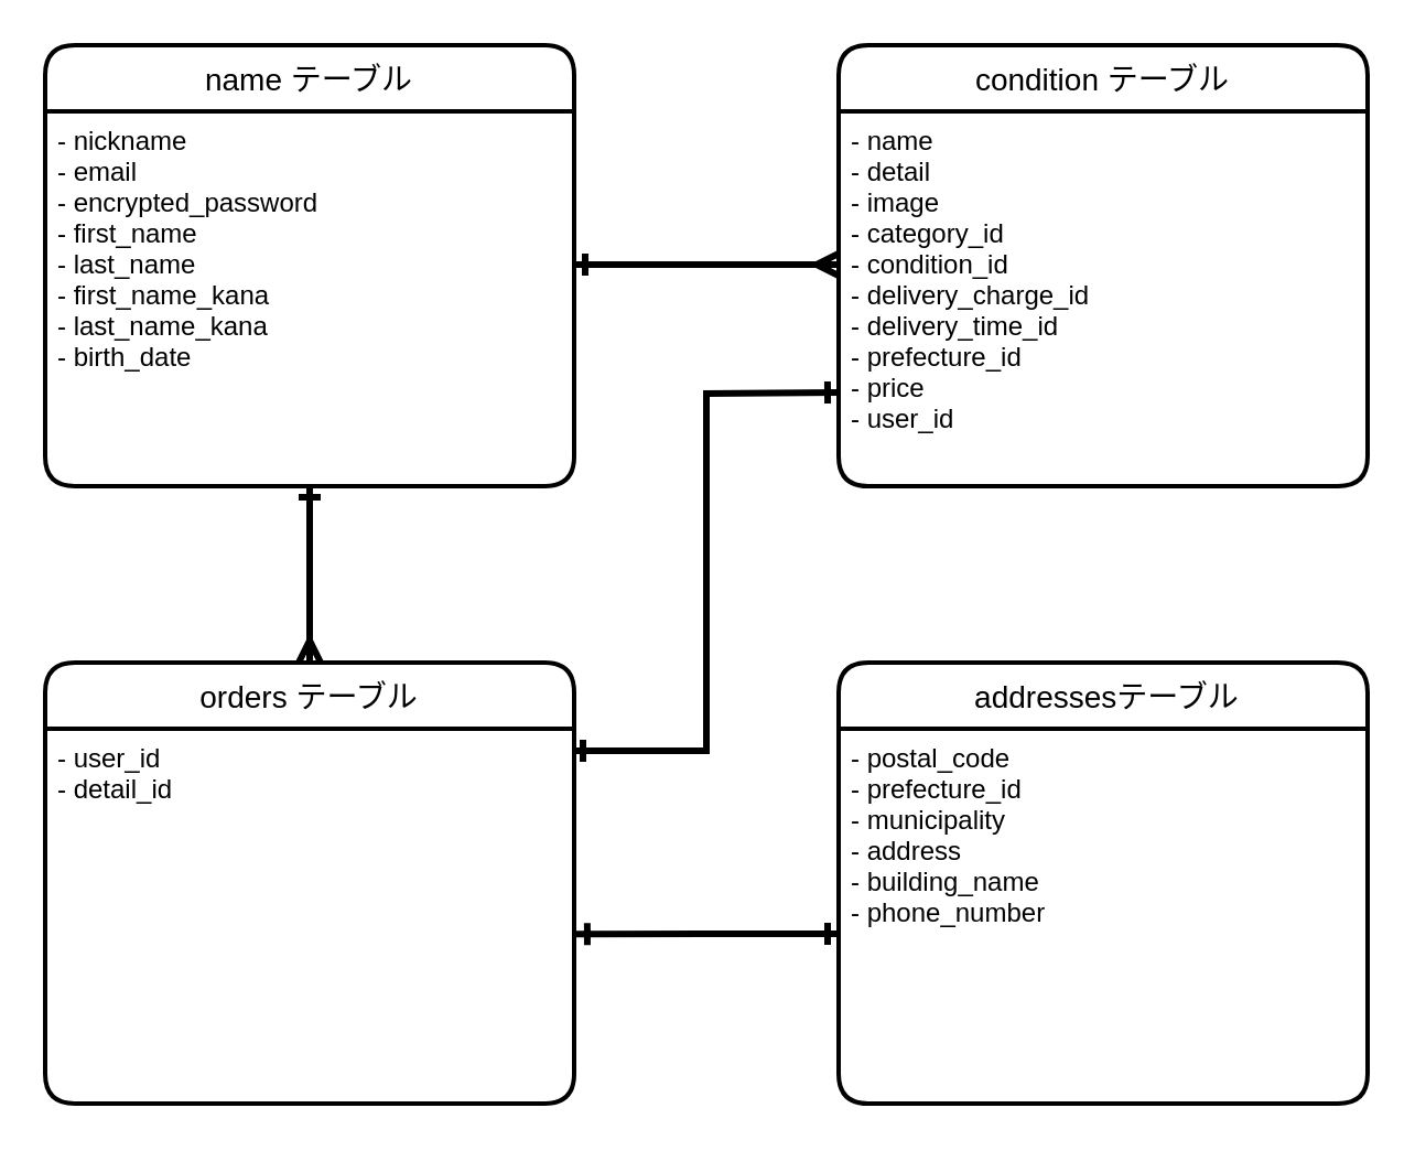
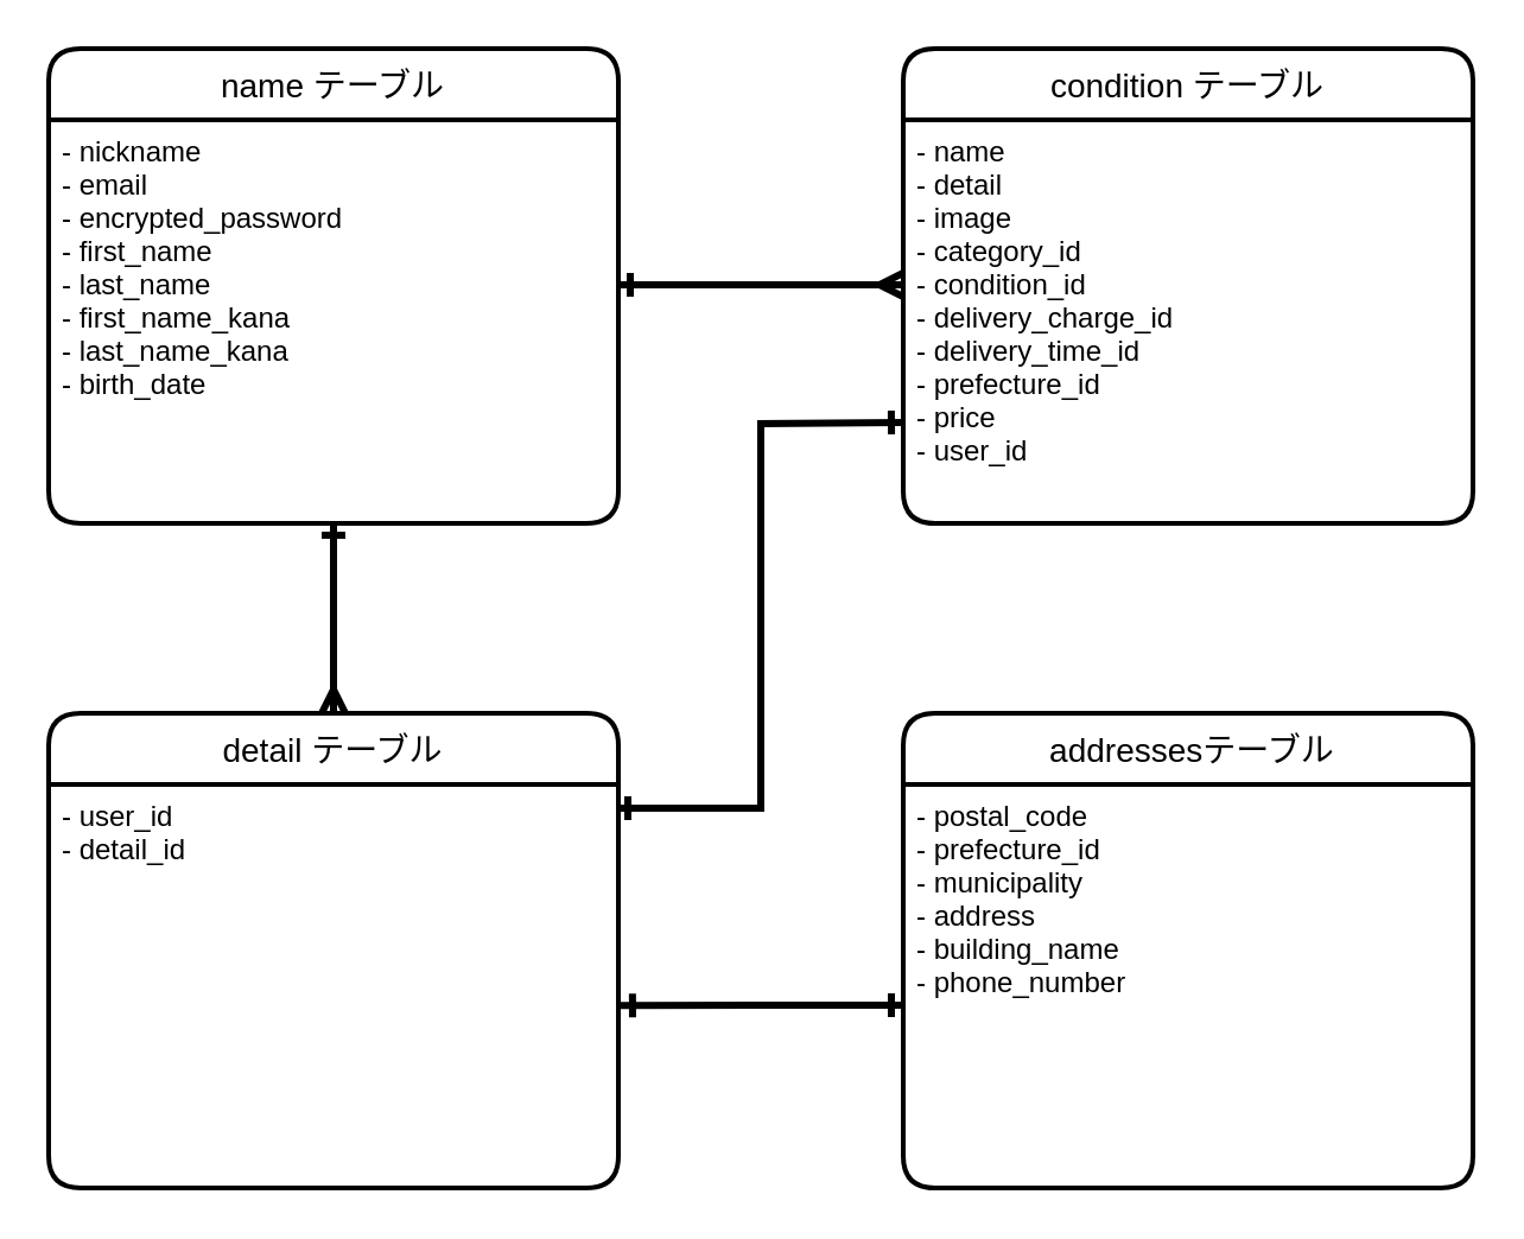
  <mxCell id="0" />
  <mxCell id="1" parent="0" />
  <mxCell id="2" value="name テーブル" style="swimlane;childLayout=stackLayout;horizontal=1;startSize=30;horizontalStack=0;rounded=1;fontSize=14;fontStyle=0;strokeWidth=2;resizeParent=0;resizeLast=1;shadow=0;dashed=0;align=center;" parent="1" vertex="1"><mxGeometry x="20" y="20" width="240" height="200" as="geometry" /></mxCell>
  <mxCell id="3" value="- nickname&#10;- email&#10;- encrypted_password&#10;- first_name&#10;- last_name&#10;- first_name_kana&#10;- last_name_kana&#10;- birth_date" style="align=left;strokeColor=none;fillColor=none;spacingLeft=4;fontSize=12;verticalAlign=top;resizable=0;rotatable=0;part=1;" parent="2" vertex="1"><mxGeometry y="30" width="240" height="170" as="geometry" /></mxCell>
  <mxCell id="4" value="condition テーブル" style="swimlane;childLayout=stackLayout;horizontal=1;startSize=30;horizontalStack=0;rounded=1;fontSize=14;fontStyle=0;strokeWidth=2;resizeParent=0;resizeLast=1;shadow=0;dashed=0;align=center;" parent="1" vertex="1"><mxGeometry x="380" y="20" width="240" height="200" as="geometry" /></mxCell>
  <mxCell id="5" value="- name&#10;- detail&#10;- image&#10;- category_id&#10;- condition_id&#10;- delivery_charge_id&#10;- delivery_time_id&#10;- prefecture_id&#10;- price&#10;- user_id" style="align=left;strokeColor=none;fillColor=none;spacingLeft=4;fontSize=12;verticalAlign=top;resizable=0;rotatable=0;part=1;" parent="4" vertex="1"><mxGeometry y="30" width="240" height="170" as="geometry" /></mxCell>
  <mxCell id="6" value=" addressesテーブル" style="swimlane;childLayout=stackLayout;horizontal=1;startSize=30;horizontalStack=0;rounded=1;fontSize=14;fontStyle=0;strokeWidth=2;resizeParent=0;resizeLast=1;shadow=0;dashed=0;align=center;" parent="1" vertex="1"><mxGeometry x="380" y="300" width="240" height="200" as="geometry" /></mxCell>
  <mxCell id="7" value="- postal_code&#10;- prefecture_id&#10;- municipality&#10;- address&#10;- building_name&#10;- phone_number" style="align=left;strokeColor=none;fillColor=none;spacingLeft=4;fontSize=12;verticalAlign=top;resizable=0;rotatable=0;part=1;" parent="6" vertex="1"><mxGeometry y="30" width="240" height="170" as="geometry" /></mxCell>
- <mxCell id="8" value="orders テーブル" style="swimlane;childLayout=stackLayout;horizontal=1;startSize=30;horizontalStack=0;rounded=1;fontSize=14;fontStyle=0;strokeWidth=2;resizeParent=0;resizeLast=1;shadow=0;dashed=0;align=center;" parent="1" vertex="1"><mxGeometry x="20" y="300" width="240" height="200" as="geometry" /></mxCell>
+ <mxCell id="8" value="detail テーブル" style="swimlane;childLayout=stackLayout;horizontal=1;startSize=30;horizontalStack=0;rounded=1;fontSize=14;fontStyle=0;strokeWidth=2;resizeParent=0;resizeLast=1;shadow=0;dashed=0;align=center;" parent="1" vertex="1"><mxGeometry x="20" y="300" width="240" height="200" as="geometry" /></mxCell>
  <mxCell id="9" value="- user_id&#10;- detail_id" style="align=left;strokeColor=none;fillColor=none;spacingLeft=4;fontSize=12;verticalAlign=top;resizable=0;rotatable=0;part=1;" parent="8" vertex="1"><mxGeometry y="30" width="240" height="170" as="geometry" /></mxCell>
  <mxCell id="10" value="" style="endArrow=ERmany;html=1;rounded=0;startArrow=ERone;startFill=0;endFill=0;strokeWidth=3;" parent="1" edge="1"><mxGeometry relative="1" as="geometry"><mxPoint x="260" y="119.5" as="sourcePoint" /><mxPoint x="380" y="119.5" as="targetPoint" /></mxGeometry></mxCell>
  <mxCell id="11" value="" style="endArrow=ERmany;html=1;rounded=0;startArrow=ERone;startFill=0;endFill=0;strokeWidth=3;entryX=0.5;entryY=0;entryDx=0;entryDy=0;" parent="1" target="8" edge="1"><mxGeometry relative="1" as="geometry"><mxPoint x="140" y="220" as="sourcePoint" /><mxPoint x="150" y="380" as="targetPoint" /><Array as="points"><mxPoint x="140" y="240" /></Array></mxGeometry></mxCell>
  <mxCell id="12" value="" style="endArrow=ERone;html=1;rounded=0;startArrow=ERone;startFill=0;endFill=0;strokeWidth=3;entryX=1.004;entryY=0.548;entryDx=0;entryDy=0;entryPerimeter=0;" parent="1" edge="1" target="9"><mxGeometry relative="1" as="geometry"><mxPoint x="380" y="423" as="sourcePoint" /><mxPoint x="320" y="440" as="targetPoint" /><Array as="points"><mxPoint x="320" y="423" /></Array></mxGeometry></mxCell>
  <mxCell id="13" value="" style="endArrow=ERone;html=1;rounded=0;strokeWidth=3;startArrow=ERone;startFill=0;endFill=0;entryX=0;entryY=0.75;entryDx=0;entryDy=0;" parent="1" target="5" edge="1"><mxGeometry relative="1" as="geometry"><mxPoint x="259" y="340" as="sourcePoint" /><mxPoint x="370" y="270" as="targetPoint" /><Array as="points"><mxPoint x="320" y="340" /><mxPoint x="320" y="178" /></Array></mxGeometry></mxCell>
